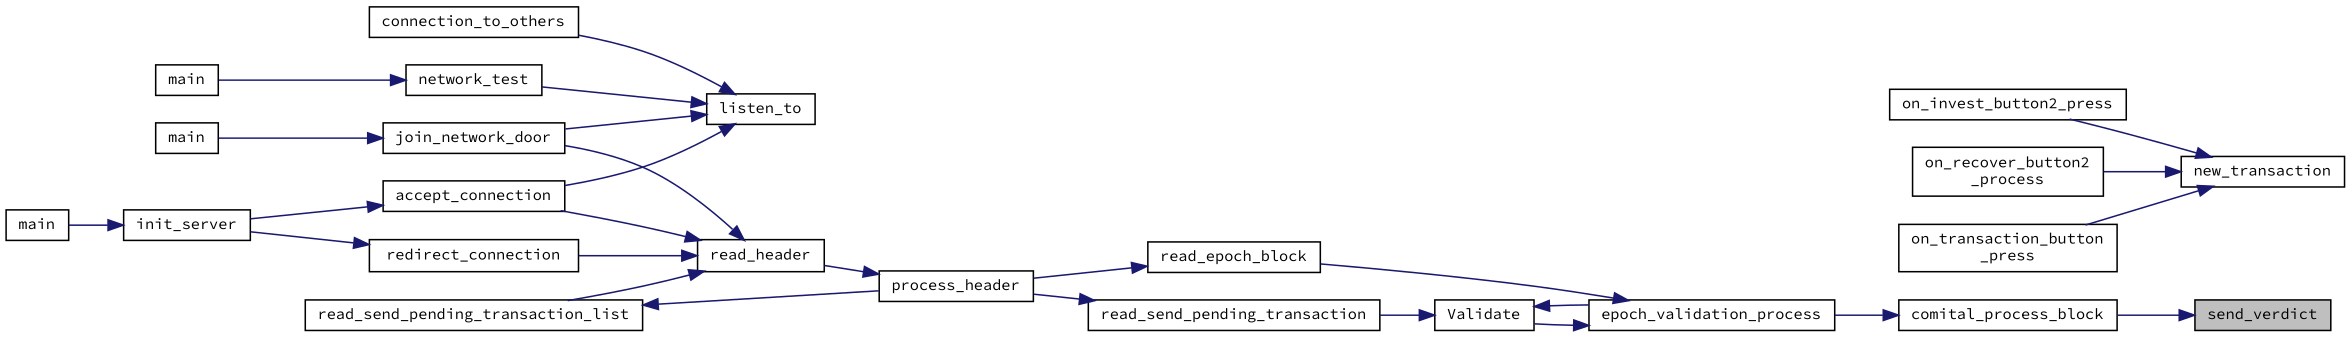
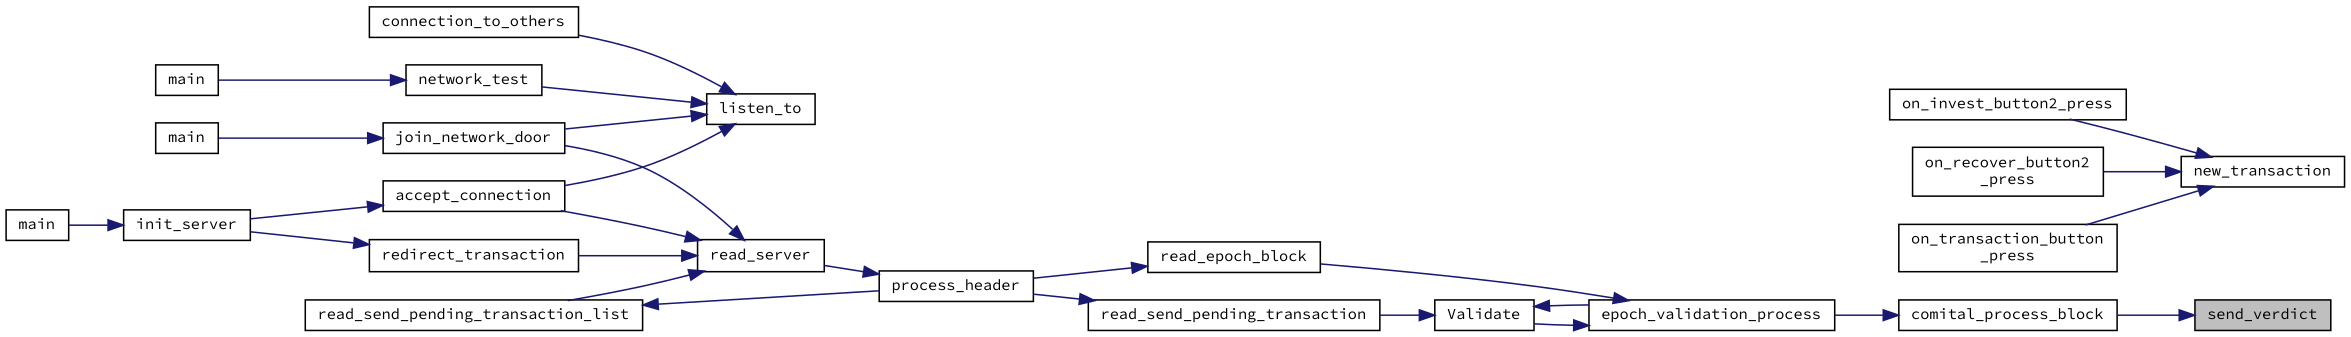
  digraph {
    fontname="Source Code Pro"
    rankdir=RL
    node [color=black fillcolor=white fontname="Source Code Pro" fontsize=10 shape=record style=filled]
    edge [color=midnightblue dir=back fontname="Source Code Pro" fontsize=10 labelfontname=Helvetica labelfontsize=10 style=solid]
    n1 [fillcolor=grey75 fontcolor=black height=0.2 label=send_verdict width=0.4]
    n2 [height=0.2 label=comital_process_block width=0.4]
    n3 [height=0.2 label=epoch_validation_process width=0.4]
    n4 [height=0.2 label=read_epoch_block width=0.4]
    n5 [height=0.2 label=Validate width=0.4]
    n6 [height=0.2 label=process_header width=0.4]
    n7 [height=0.2 label=read_send_pending_transaction width=0.4]
-   n8 [height=0.2 label=read_header width=0.4]
+   n8 [height=0.2 label=read_server width=0.4]
    n9 [height=0.2 label=accept_connection width=0.4]
    n10 [height=0.2 label=join_network_door width=0.4]
    n11 [height=0.2 label=read_send_pending_transaction_list width=0.4]
-   n12 [height=0.2 label=redirect_connection width=0.4]
+   n12 [height=0.2 label=redirect_transaction width=0.4]
    n13 [height=0.2 label=init_server width=0.4]
    n14 [height=0.2 label=main width=0.4]
    n15 [height=0.2 label=main width=0.4]
    n16 [height=0.2 label=listen_to width=0.4]
    n17 [height=0.2 label=connection_to_others width=0.4]
    n18 [height=0.2 label=network_test width=0.4]
    n19 [height=0.2 label=main width=0.4]
    n20 [height=0.2 label=new_transaction width=0.4]
    n21 [height=0.2 label=on_invest_button2_press width=0.4]
-   n22 [height=0.2 label="on_recover_button2\l_process" width=0.4]
+   n22 [height=0.2 label="on_recover_button2\l_press" width=0.4]
    n23 [height=0.2 label="on_transaction_button\l_press" width=0.4]
    n1 -> n2
    n2 -> n3
    n3 -> n4
    n3 -> n5
    n4 -> n6
    n5 -> n3
    n5 -> n7
    n6 -> n8
    n7 -> n6
    n8 -> n9
    n8 -> n10
    n8 -> n11
    n8 -> n12
    n9 -> n13
    n10 -> n14
    n11 -> n6
    n12 -> n13
    n13 -> n15
    n16 -> n9
    n16 -> n10
    n16 -> n17
    n16 -> n18
    n18 -> n19
    n20 -> n21
    n20 -> n22
    n20 -> n23
  }
